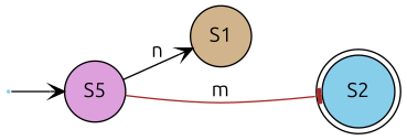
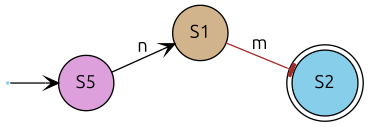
  digraph {
    fontname=Ubuntu
    rankdir=LR
    node [color=black fillcolor=skyblue fontcolor=black fontname=Ubuntu shape=circle style=filled]
    edge [arrowhead=vee color=black fontname=Ubuntu]
    start [color=white fontcolor=white shape=point]
    n2 [fillcolor=plum label=S5]
    S1 [fillcolor=tan]
    S2 [shape=doublecircle]
    start -> n2
    n2 -> S1 [label=n]
-   n2 -> S2 [arrowhead=tee color=brown label=m]
+   S1 -> S2 [arrowhead=tee color=brown label=m]
  }
